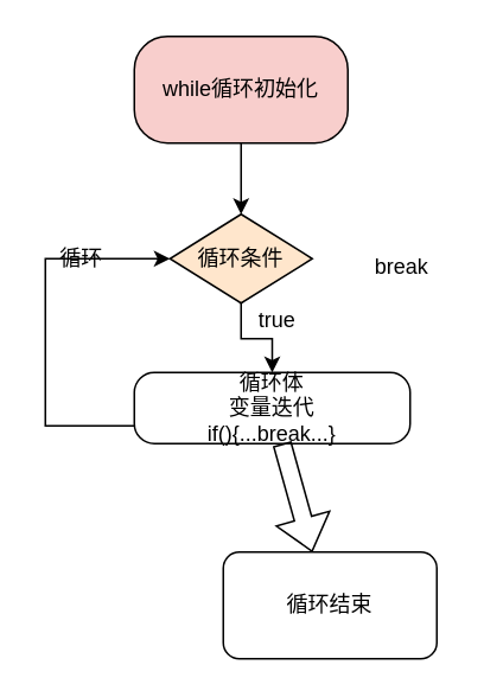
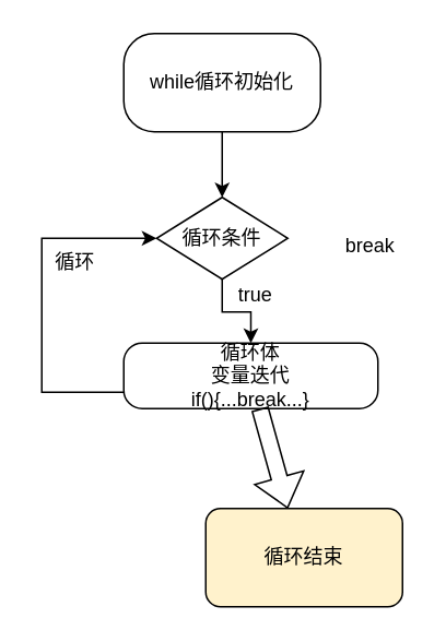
  <mxCell id="0" />
  <mxCell id="1" parent="0" />
- <mxCell id="2" value="&lt;font style=&quot;vertical-align: inherit;&quot;&gt;&lt;font style=&quot;vertical-align: inherit;&quot;&gt;while循环初始化&lt;/font&gt;&lt;/font&gt;" style="rounded=1;whiteSpace=wrap;html=1;arcSize=31;fillColor=#f8cecc;" vertex="1" parent="1"><mxGeometry x="75" y="20" width="120" height="60" as="geometry" /></mxCell>
+ <mxCell id="2" value="&lt;font style=&quot;vertical-align: inherit;&quot;&gt;&lt;font style=&quot;vertical-align: inherit;&quot;&gt;while循环初始化&lt;/font&gt;&lt;/font&gt;" style="rounded=1;whiteSpace=wrap;html=1;arcSize=31;" vertex="1" parent="1"><mxGeometry x="75" y="20" width="120" height="60" as="geometry" /></mxCell>
  <mxCell id="3" value="" style="endArrow=classic;html=1;rounded=0;" edge="1" parent="1"><mxGeometry width="50" height="50" relative="1" as="geometry"><mxPoint x="135" y="80" as="sourcePoint" /><mxPoint x="135" y="120" as="targetPoint" /><Array as="points"><mxPoint x="135" y="100" /></Array></mxGeometry></mxCell>
  <mxCell id="4" style="edgeStyle=orthogonalEdgeStyle;rounded=0;orthogonalLoop=1;jettySize=auto;html=1;" edge="1" parent="1" source="5" target="7"><mxGeometry relative="1" as="geometry"><mxPoint x="135" y="210" as="targetPoint" /></mxGeometry></mxCell>
- <mxCell id="5" value="&lt;font style=&quot;vertical-align: inherit;&quot;&gt;&lt;font style=&quot;vertical-align: inherit;&quot;&gt;循环条件&lt;/font&gt;&lt;/font&gt;" style="rhombus;whiteSpace=wrap;html=1;fillColor=#ffe6cc;" vertex="1" parent="1"><mxGeometry x="95" y="120" width="80" height="50" as="geometry" /></mxCell>
+ <mxCell id="5" value="&lt;font style=&quot;vertical-align: inherit;&quot;&gt;&lt;font style=&quot;vertical-align: inherit;&quot;&gt;循环条件&lt;/font&gt;&lt;/font&gt;" style="rhombus;whiteSpace=wrap;html=1;" vertex="1" parent="1"><mxGeometry x="95" y="120" width="80" height="50" as="geometry" /></mxCell>
  <mxCell id="6" style="edgeStyle=orthogonalEdgeStyle;rounded=0;orthogonalLoop=1;jettySize=auto;html=1;entryX=0;entryY=0.5;entryDx=0;entryDy=0;" edge="1" parent="1" source="7" target="5"><mxGeometry relative="1" as="geometry"><mxPoint x="25" y="140" as="targetPoint" /><Array as="points"><mxPoint x="25" y="239" /><mxPoint x="25" y="145" /></Array></mxGeometry></mxCell>
  <mxCell id="7" value="&lt;font style=&quot;vertical-align: inherit;&quot;&gt;&lt;font style=&quot;vertical-align: inherit;&quot;&gt;&lt;font style=&quot;vertical-align: inherit;&quot;&gt;&lt;font style=&quot;vertical-align: inherit;&quot;&gt;&lt;font style=&quot;vertical-align: inherit;&quot;&gt;&lt;font style=&quot;vertical-align: inherit;&quot;&gt;循环体&lt;/font&gt;&lt;/font&gt;&lt;/font&gt;&lt;/font&gt;&lt;br&gt;&lt;font style=&quot;vertical-align: inherit;&quot;&gt;&lt;font style=&quot;vertical-align: inherit;&quot;&gt;&lt;font style=&quot;vertical-align: inherit;&quot;&gt;&lt;font style=&quot;vertical-align: inherit;&quot;&gt;变量迭代&lt;br&gt;&lt;/font&gt;&lt;/font&gt;&lt;/font&gt;&lt;/font&gt;if(){...break...}&lt;br&gt;&lt;/font&gt;&lt;/font&gt;" style="rounded=1;whiteSpace=wrap;html=1;labelBorderColor=none;arcSize=28;" vertex="1" parent="1"><mxGeometry x="75" y="209" width="155" height="40" as="geometry" /></mxCell>
- <mxCell id="8" value="循环" style="text;html=1;align=center;verticalAlign=middle;resizable=0;points=[];autosize=1;strokeColor=none;fillColor=none;" vertex="1" parent="1"><mxGeometry x="20" y="130" width="50" height="30" as="geometry" /></mxCell>
+ <mxCell id="8" value="循环" style="text;html=1;align=center;verticalAlign=middle;resizable=0;points=[];autosize=1;strokeColor=none;fillColor=none;" vertex="1" parent="1"><mxGeometry x="20" y="145" width="50" height="30" as="geometry" /></mxCell>
  <mxCell id="9" value="true" style="text;html=1;align=center;verticalAlign=middle;resizable=0;points=[];autosize=1;strokeColor=none;fillColor=none;" vertex="1" parent="1"><mxGeometry x="135" y="165" width="40" height="30" as="geometry" /></mxCell>
  <mxCell id="10" value="break" style="text;html=1;align=center;verticalAlign=middle;resizable=0;points=[];autosize=1;strokeColor=none;fillColor=none;" vertex="1" parent="1"><mxGeometry x="200" y="135" width="50" height="30" as="geometry" /></mxCell>
  <mxCell id="11" value="" style="shape=flexArrow;endArrow=classic;html=1;rounded=0;" edge="1" parent="1" source="7"><mxGeometry width="50" height="50" relative="1" as="geometry"><mxPoint x="185" y="350" as="sourcePoint" /><mxPoint x="175" y="310" as="targetPoint" /></mxGeometry></mxCell>
- <mxCell id="12" value="循环结束" style="rounded=1;whiteSpace=wrap;html=1;labelBorderColor=none;" vertex="1" parent="1"><mxGeometry x="125" y="310" width="120" height="60" as="geometry" /></mxCell>
+ <mxCell id="12" value="循环结束" style="rounded=1;whiteSpace=wrap;html=1;labelBorderColor=none;fillColor=#fff2cc;" vertex="1" parent="1"><mxGeometry x="125" y="310" width="120" height="60" as="geometry" /></mxCell>
